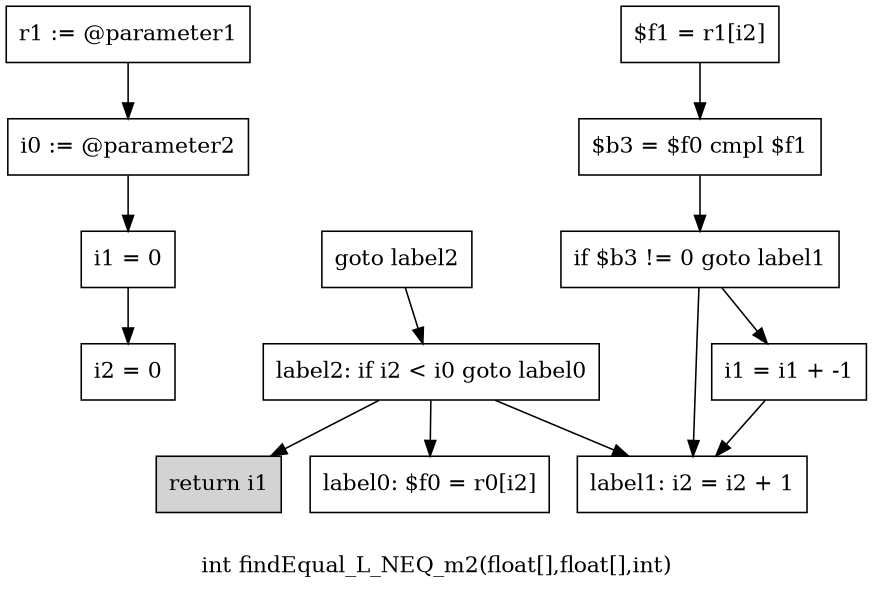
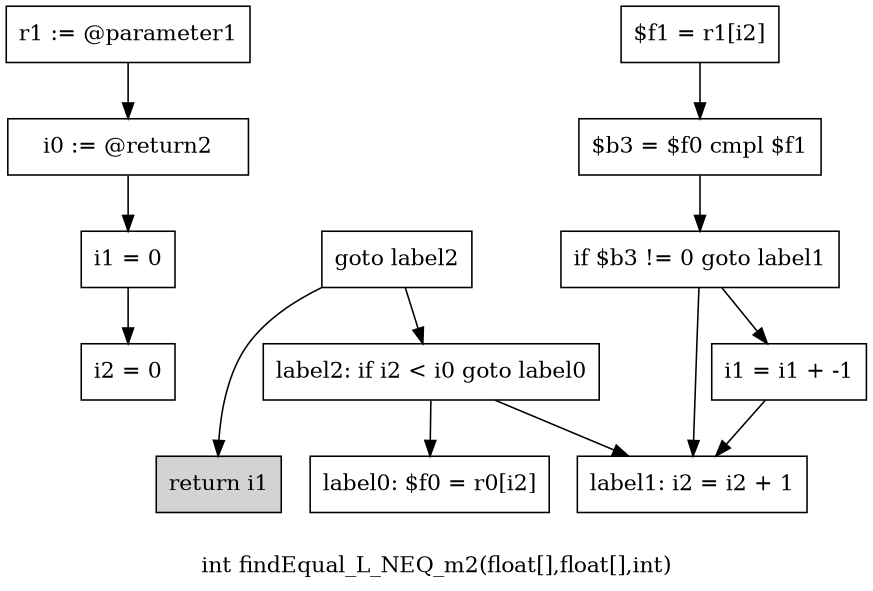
  digraph {
    fontname="DejaVu Serif"
    label="int findEqual_L_NEQ_m2(float[],float[],int)"
    node [fontname="DejaVu Serif" shape=box]
    edge [fontname="DejaVu Serif"]
    n1 [label="r1 := @parameter1"]
-   n2 [label="i0 := @parameter2"]
+   n2 [label="i0 := @return2"]
    n3 [label="i1 = 0"]
    n4 [label="i2 = 0"]
    n5 [label="goto label2"]
    n6 [label="label2: if i2 < i0 goto label0"]
    n7 [label="label0: $f0 = r0[i2]"]
    n8 [fillcolor=lightgray label="return i1" style=filled]
    n9 [label="label1: i2 = i2 + 1"]
    n10 [label="$f1 = r1[i2]"]
    n11 [label="$b3 = $f0 cmpl $f1"]
    n12 [label="if $b3 != 0 goto label1"]
    n13 [label="i1 = i1 + -1"]
    n1 -> n2
    n2 -> n3
    n3 -> n4
    n5 -> n6
    n6 -> n7
-   n6 -> n8
+   n5 -> n8
    n6 -> n9
    n10 -> n11
    n11 -> n12
    n12 -> n9
    n12 -> n13
    n13 -> n9
  }
